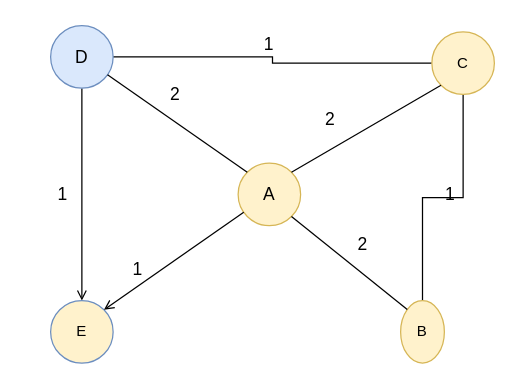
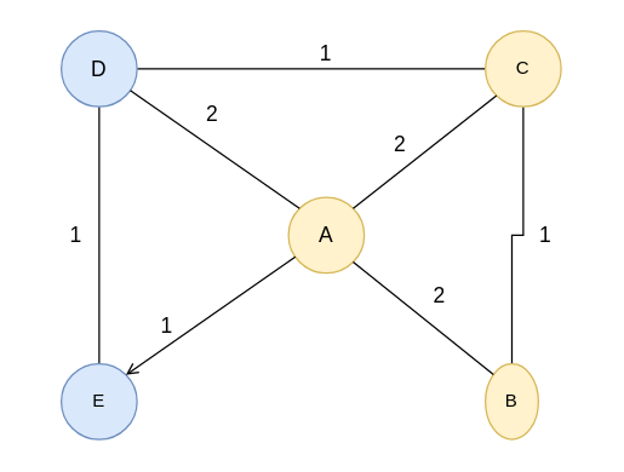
  <mxCell id="0" />
  <mxCell id="1" parent="0" />
  <mxCell id="2" value="&lt;font style=&quot;font-size: 14px;&quot;&gt;A&lt;/font&gt;" style="ellipse;whiteSpace=wrap;html=1;aspect=fixed;fillColor=#fff2cc;strokeColor=#d6b656;" parent="1" vertex="1"><mxGeometry x="190" y="130" width="50" height="50" as="geometry" /></mxCell>
  <mxCell id="3" style="edgeStyle=orthogonalEdgeStyle;rounded=0;orthogonalLoop=1;jettySize=auto;html=1;fontSize=14;endArrow=none;endFill=0;" parent="1" source="5" target="7" edge="1"><mxGeometry relative="1" as="geometry" /></mxCell>
- <mxCell id="4" style="edgeStyle=orthogonalEdgeStyle;rounded=0;orthogonalLoop=1;jettySize=auto;html=1;exitX=0.5;exitY=1;exitDx=0;exitDy=0;entryX=0.5;entryY=0;entryDx=0;entryDy=0;fontSize=14;endArrow=open;endFill=0;" parent="1" source="5" target="8" edge="1"><mxGeometry relative="1" as="geometry" /></mxCell>
+ <mxCell id="4" style="edgeStyle=orthogonalEdgeStyle;rounded=0;orthogonalLoop=1;jettySize=auto;html=1;exitX=0.5;exitY=1;exitDx=0;exitDy=0;entryX=0.5;entryY=0;entryDx=0;entryDy=0;fontSize=14;endArrow=none;endFill=0;" parent="1" source="5" target="8" edge="1"><mxGeometry relative="1" as="geometry" /></mxCell>
  <mxCell id="5" value="&lt;span style=&quot;font-size: 14px;&quot;&gt;D&lt;/span&gt;" style="ellipse;whiteSpace=wrap;html=1;aspect=fixed;fillColor=#dae8fc;strokeColor=#6c8ebf;" parent="1" vertex="1"><mxGeometry x="40" y="20" width="50" height="50" as="geometry" /></mxCell>
  <mxCell id="6" style="edgeStyle=orthogonalEdgeStyle;rounded=0;orthogonalLoop=1;jettySize=auto;html=1;exitX=0.5;exitY=1;exitDx=0;exitDy=0;entryX=0.5;entryY=0;entryDx=0;entryDy=0;fontSize=14;endArrow=none;endFill=0;" parent="1" source="7" target="9" edge="1"><mxGeometry relative="1" as="geometry" /></mxCell>
- <mxCell id="7" value="C" style="ellipse;whiteSpace=wrap;html=1;aspect=fixed;fillColor=#fff2cc;strokeColor=#d6b656;" parent="1" vertex="1"><mxGeometry x="345" y="25" width="50" height="50" as="geometry" /></mxCell>
- <mxCell id="8" value="E" style="ellipse;whiteSpace=wrap;html=1;aspect=fixed;fillColor=#fff2cc;strokeColor=#6c8ebf;" parent="1" vertex="1"><mxGeometry x="40" y="240" width="50" height="50" as="geometry" /></mxCell>
+ <mxCell id="7" value="C" style="ellipse;whiteSpace=wrap;html=1;aspect=fixed;fillColor=#fff2cc;strokeColor=#d6b656;" parent="1" vertex="1"><mxGeometry x="320" y="20" width="50" height="50" as="geometry" /></mxCell>
+ <mxCell id="8" value="E" style="ellipse;whiteSpace=wrap;html=1;aspect=fixed;fillColor=#dae8fc;strokeColor=#6c8ebf;" parent="1" vertex="1"><mxGeometry x="40" y="240" width="50" height="50" as="geometry" /></mxCell>
  <mxCell id="9" value="B" style="ellipse;whiteSpace=wrap;html=1;aspect=fixed;fillColor=#fff2cc;strokeColor=#d6b656;" parent="1" vertex="1"><mxGeometry x="320" y="240" width="35" height="50" as="geometry" /></mxCell>
  <mxCell id="10" value="" style="endArrow=none;html=1;rounded=0;fontSize=14;exitX=0;exitY=0;exitDx=0;exitDy=0;" parent="1" source="2" target="5" edge="1"><mxGeometry width="50" height="50" relative="1" as="geometry"><mxPoint x="210" y="170" as="sourcePoint" /><mxPoint x="260" y="120" as="targetPoint" /></mxGeometry></mxCell>
  <mxCell id="11" value="" style="endArrow=none;html=1;rounded=0;fontSize=14;exitX=1;exitY=0;exitDx=0;exitDy=0;entryX=0;entryY=1;entryDx=0;entryDy=0;" parent="1" source="2" target="7" edge="1"><mxGeometry width="50" height="50" relative="1" as="geometry"><mxPoint x="207.322" y="147.322" as="sourcePoint" /><mxPoint x="95.516" y="69.286" as="targetPoint" /></mxGeometry></mxCell>
  <mxCell id="12" value="" style="endArrow=open;html=1;rounded=0;fontSize=14;entryX=1;entryY=0;entryDx=0;entryDy=0;" parent="1" source="2" target="8" edge="1"><mxGeometry width="50" height="50" relative="1" as="geometry"><mxPoint x="217.322" y="157.322" as="sourcePoint" /><mxPoint x="105.516" y="79.286" as="targetPoint" /></mxGeometry></mxCell>
  <mxCell id="13" value="" style="endArrow=none;html=1;rounded=0;fontSize=14;exitX=1;exitY=1;exitDx=0;exitDy=0;entryX=0;entryY=0;entryDx=0;entryDy=0;" parent="1" source="2" target="9" edge="1"><mxGeometry width="50" height="50" relative="1" as="geometry"><mxPoint x="227.322" y="167.322" as="sourcePoint" /><mxPoint x="115.516" y="89.286" as="targetPoint" /></mxGeometry></mxCell>
  <mxCell id="14" value="2" style="text;html=1;strokeColor=none;fillColor=none;align=center;verticalAlign=middle;whiteSpace=wrap;rounded=0;fontSize=14;" parent="1" vertex="1"><mxGeometry x="234" y="80" width="60" height="30" as="geometry" /></mxCell>
  <mxCell id="15" value="2" style="text;html=1;strokeColor=none;fillColor=none;align=center;verticalAlign=middle;whiteSpace=wrap;rounded=0;fontSize=14;" parent="1" vertex="1"><mxGeometry x="260" y="180" width="60" height="30" as="geometry" /></mxCell>
  <mxCell id="16" value="1" style="text;html=1;strokeColor=none;fillColor=none;align=center;verticalAlign=middle;whiteSpace=wrap;rounded=0;fontSize=14;" parent="1" vertex="1"><mxGeometry x="80" y="200" width="60" height="30" as="geometry" /></mxCell>
  <mxCell id="17" value="2" style="text;html=1;strokeColor=none;fillColor=none;align=center;verticalAlign=middle;whiteSpace=wrap;rounded=0;fontSize=14;" parent="1" vertex="1"><mxGeometry x="110" y="60" width="60" height="30" as="geometry" /></mxCell>
  <mxCell id="18" value="1" style="text;html=1;strokeColor=none;fillColor=none;align=center;verticalAlign=middle;whiteSpace=wrap;rounded=0;fontSize=14;" parent="1" vertex="1"><mxGeometry x="185" y="20" width="60" height="30" as="geometry" /></mxCell>
  <mxCell id="19" value="1" style="text;html=1;strokeColor=none;fillColor=none;align=center;verticalAlign=middle;whiteSpace=wrap;rounded=0;fontSize=14;" parent="1" vertex="1"><mxGeometry x="330" y="140" width="60" height="30" as="geometry" /></mxCell>
  <mxCell id="20" value="1" style="text;html=1;strokeColor=none;fillColor=none;align=center;verticalAlign=middle;whiteSpace=wrap;rounded=0;fontSize=14;" parent="1" vertex="1"><mxGeometry x="20" y="140" width="60" height="30" as="geometry" /></mxCell>
